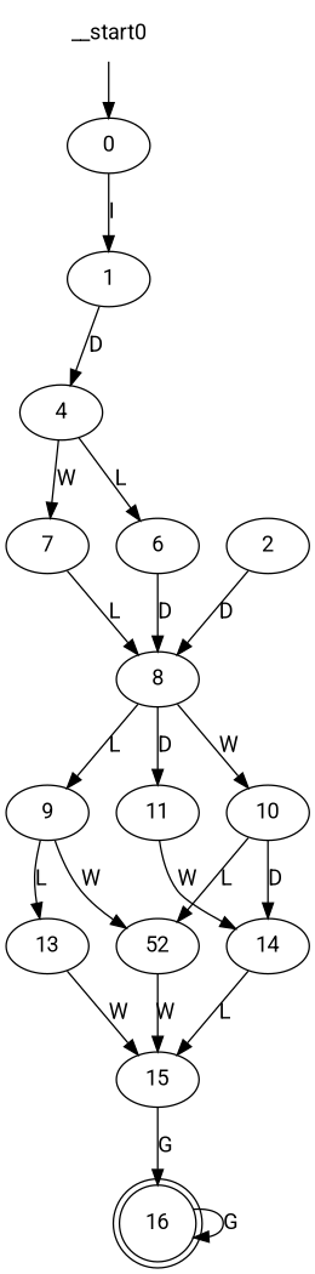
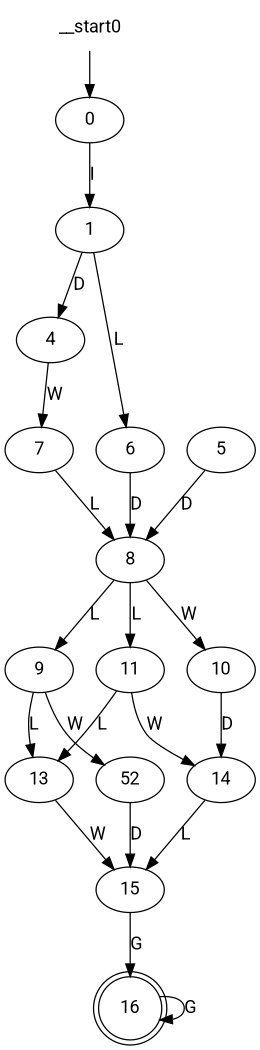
  digraph {
    fontname=Roboto
    node [fontname=Roboto]
    edge [fontname=Roboto]
    n1 [label=0]
    n2 [label=1]
    n3 [label=4]
    n4 [label=6]
    n5 [label=7]
-   n6 [label=2]
+   n6 [label=5]
    n7 [label=8]
    n8 [label=9]
    n9 [label=10]
    n10 [label=11]
    n11 [label=52]
    n12 [label=13]
    n13 [label=14]
    n14 [label=15]
    n15 [label=16 shape=doublecircle]
    __start0 [shape=none]
    n1 -> n2 [label=I]
    n2 -> n3 [label=D]
-   n3 -> n4 [label=L]
+   n2 -> n4 [label=L]
    n3 -> n5 [label=W]
    n4 -> n7 [label=D]
    n5 -> n7 [label=L]
    n6 -> n7 [label=D]
    n7 -> n8 [label=L]
    n7 -> n9 [label=W]
-   n7 -> n10 [label=D]
+   n7 -> n10 [label=L]
    n8 -> n11 [label=W]
    n8 -> n12 [label=L]
-   n9 -> n11 [label=L]
    n9 -> n13 [label=D]
+   n10 -> n12 [label=L]
    n10 -> n13 [label=W]
-   n11 -> n14 [label=W]
+   n11 -> n14 [label=D]
    n12 -> n14 [label=W]
    n13 -> n14 [label=L]
    n14 -> n15 [label=G]
    n15 -> n15 [label=G]
    __start0 -> n1
  }
